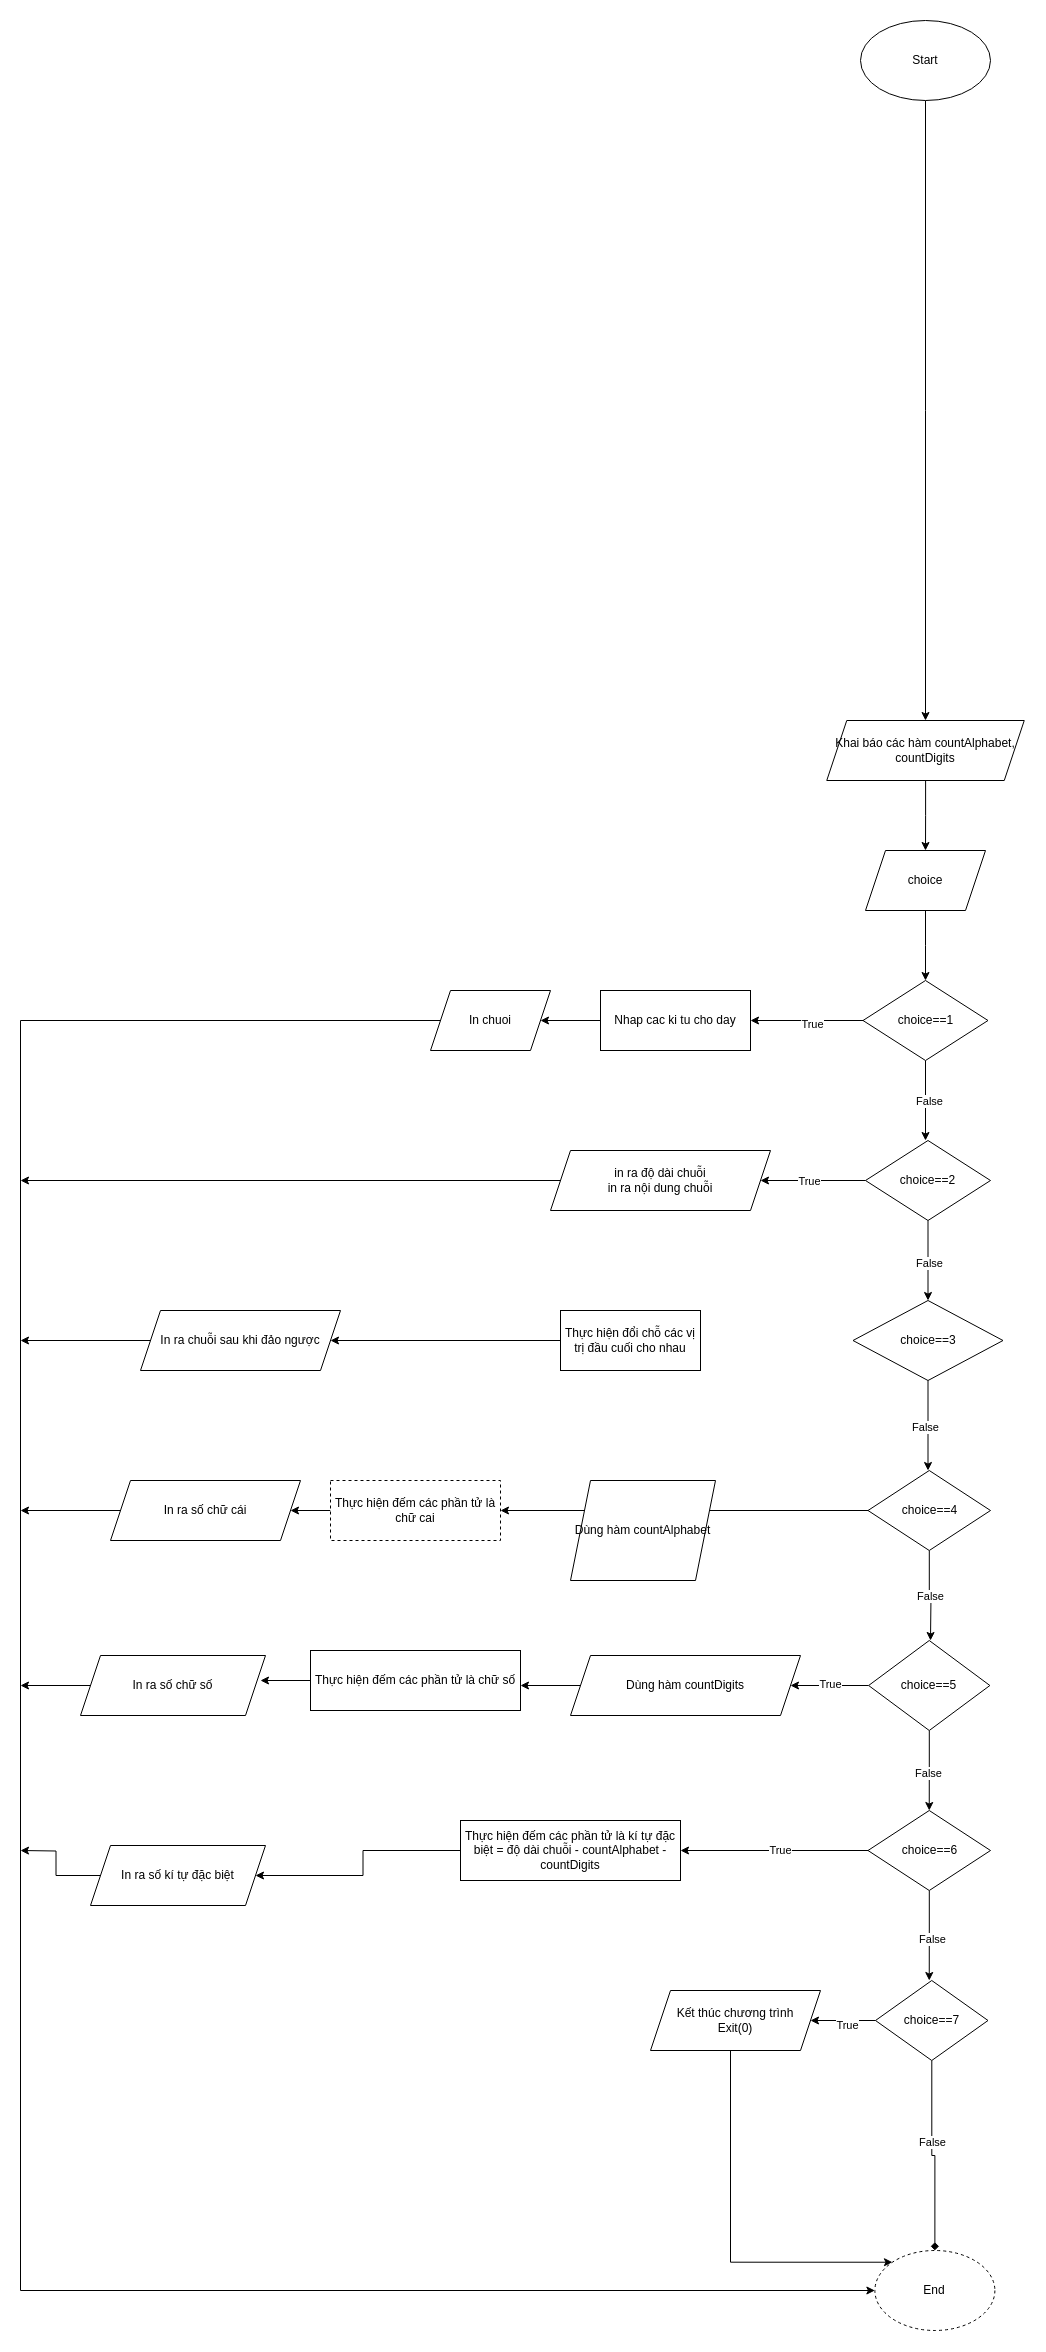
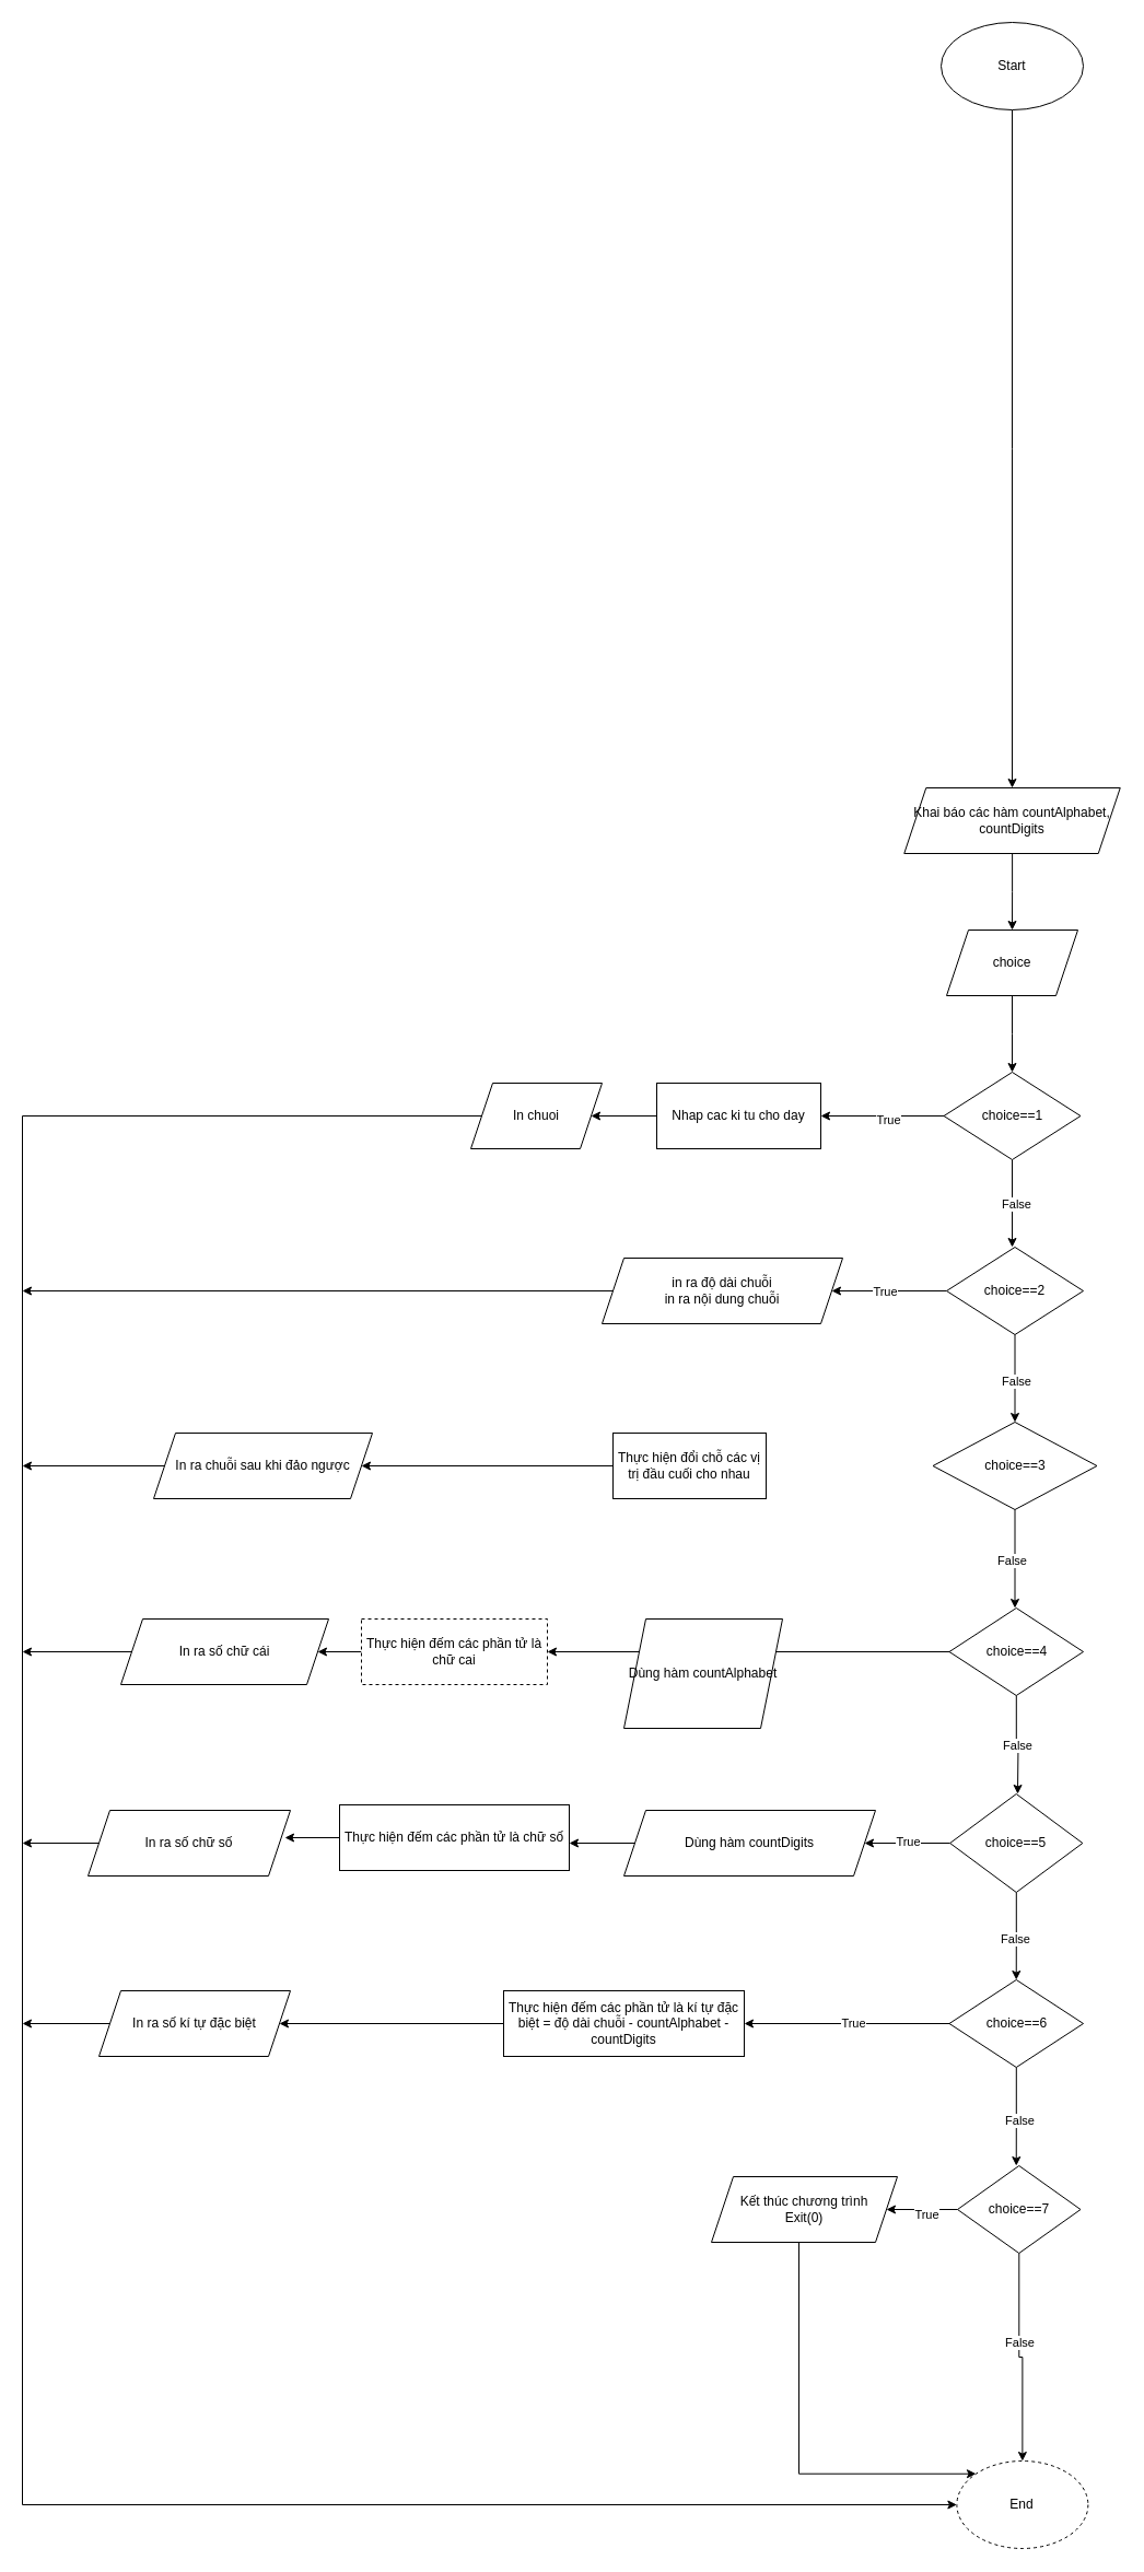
  <mxCell id="0" />
  <mxCell id="1" parent="0" />
  <mxCell id="2" style="edgeStyle=orthogonalEdgeStyle;rounded=0;orthogonalLoop=1;jettySize=auto;html=1;" parent="1" source="3" edge="1"><mxGeometry relative="1" as="geometry"><mxPoint x="925" y="720" as="targetPoint" /></mxGeometry></mxCell>
  <mxCell id="3" value="Start" style="ellipse;whiteSpace=wrap;html=1;" parent="1" vertex="1"><mxGeometry x="860" y="20" width="130" height="80" as="geometry" /></mxCell>
  <mxCell id="4" style="edgeStyle=orthogonalEdgeStyle;rounded=0;orthogonalLoop=1;jettySize=auto;html=1;" parent="1" source="5" edge="1"><mxGeometry relative="1" as="geometry"><mxPoint x="925" y="850" as="targetPoint" /></mxGeometry></mxCell>
  <mxCell id="5" value="Khai báo các hàm countAlphabet,&lt;br&gt;countDigits" style="shape=parallelogram;perimeter=parallelogramPerimeter;whiteSpace=wrap;html=1;fixedSize=1;" parent="1" vertex="1"><mxGeometry x="826.25" y="720" width="197.5" height="60" as="geometry" /></mxCell>
  <mxCell id="6" style="edgeStyle=orthogonalEdgeStyle;rounded=0;orthogonalLoop=1;jettySize=auto;html=1;" parent="1" source="7" edge="1"><mxGeometry relative="1" as="geometry"><mxPoint x="925" y="980" as="targetPoint" /></mxGeometry></mxCell>
  <mxCell id="7" value="choice" style="shape=parallelogram;perimeter=parallelogramPerimeter;whiteSpace=wrap;html=1;fixedSize=1;" parent="1" vertex="1"><mxGeometry x="865" y="850" width="120" height="60" as="geometry" /></mxCell>
  <mxCell id="8" style="edgeStyle=orthogonalEdgeStyle;rounded=0;orthogonalLoop=1;jettySize=auto;html=1;" parent="1" source="12" edge="1"><mxGeometry relative="1" as="geometry"><mxPoint x="925" y="1140" as="targetPoint" /></mxGeometry></mxCell>
  <mxCell id="9" value="False" style="edgeLabel;html=1;align=center;verticalAlign=middle;resizable=0;points=[];" parent="8" vertex="1" connectable="0"><mxGeometry x="0.022" y="3" relative="1" as="geometry"><mxPoint as="offset" /></mxGeometry></mxCell>
  <mxCell id="10" style="edgeStyle=orthogonalEdgeStyle;rounded=0;orthogonalLoop=1;jettySize=auto;html=1;" parent="1" source="12" edge="1"><mxGeometry relative="1" as="geometry"><mxPoint x="750" y="1020" as="targetPoint" /></mxGeometry></mxCell>
  <mxCell id="11" value="True" style="edgeLabel;html=1;align=center;verticalAlign=middle;resizable=0;points=[];" parent="10" vertex="1" connectable="0"><mxGeometry x="-0.088" y="3" relative="1" as="geometry"><mxPoint x="1" as="offset" /></mxGeometry></mxCell>
  <mxCell id="12" value="choice==1" style="rhombus;whiteSpace=wrap;html=1;" parent="1" vertex="1"><mxGeometry x="862.5" y="980" width="125" height="80" as="geometry" /></mxCell>
  <mxCell id="13" style="edgeStyle=orthogonalEdgeStyle;rounded=0;orthogonalLoop=1;jettySize=auto;html=1;" parent="1" source="17" edge="1"><mxGeometry relative="1" as="geometry"><mxPoint x="760" y="1180" as="targetPoint" /></mxGeometry></mxCell>
  <mxCell id="14" value="True" style="edgeLabel;html=1;align=center;verticalAlign=middle;resizable=0;points=[];" parent="13" vertex="1" connectable="0"><mxGeometry x="0.074" relative="1" as="geometry"><mxPoint as="offset" /></mxGeometry></mxCell>
  <mxCell id="15" style="edgeStyle=orthogonalEdgeStyle;rounded=0;orthogonalLoop=1;jettySize=auto;html=1;" parent="1" source="17" edge="1"><mxGeometry relative="1" as="geometry"><mxPoint x="927.5" y="1300" as="targetPoint" /></mxGeometry></mxCell>
  <mxCell id="16" value="False" style="edgeLabel;html=1;align=center;verticalAlign=middle;resizable=0;points=[];" parent="15" vertex="1" connectable="0"><mxGeometry x="0.08" y="1" relative="1" as="geometry"><mxPoint as="offset" /></mxGeometry></mxCell>
  <mxCell id="17" value="choice==2" style="rhombus;whiteSpace=wrap;html=1;" parent="1" vertex="1"><mxGeometry x="865" y="1140" width="125" height="80" as="geometry" /></mxCell>
  <mxCell id="18" style="edgeStyle=orthogonalEdgeStyle;rounded=0;orthogonalLoop=1;jettySize=auto;html=1;" parent="1" source="20" edge="1"><mxGeometry relative="1" as="geometry"><mxPoint x="927.5" y="1470" as="targetPoint" /></mxGeometry></mxCell>
  <mxCell id="19" value="False" style="edgeLabel;html=1;align=center;verticalAlign=middle;resizable=0;points=[];" parent="18" vertex="1" connectable="0"><mxGeometry x="-0.006" y="-3" relative="1" as="geometry"><mxPoint x="-3" y="-2" as="offset" /></mxGeometry></mxCell>
  <mxCell id="20" value="choice==3" style="rhombus;whiteSpace=wrap;html=1;" parent="1" vertex="1"><mxGeometry x="852.5" y="1300" width="150" height="80" as="geometry" /></mxCell>
  <mxCell id="21" style="edgeStyle=orthogonalEdgeStyle;rounded=0;orthogonalLoop=1;jettySize=auto;html=1;" parent="1" source="22" target="37" edge="1"><mxGeometry relative="1" as="geometry"><mxPoint x="320" y="1340" as="targetPoint" /></mxGeometry></mxCell>
  <mxCell id="22" value="Thực hiện đổi chỗ các vị trị đầu cuối cho nhau" style="rounded=0;whiteSpace=wrap;html=1;" parent="1" vertex="1"><mxGeometry x="560" y="1310" width="140" height="60" as="geometry" /></mxCell>
  <mxCell id="23" style="edgeStyle=orthogonalEdgeStyle;rounded=0;orthogonalLoop=1;jettySize=auto;html=1;" parent="1" source="24" target="26" edge="1"><mxGeometry relative="1" as="geometry"><mxPoint x="540" y="1020" as="targetPoint" /></mxGeometry></mxCell>
  <mxCell id="24" value="Nhap cac ki tu cho day" style="rounded=0;whiteSpace=wrap;html=1;" parent="1" vertex="1"><mxGeometry x="600" y="990" width="150" height="60" as="geometry" /></mxCell>
  <mxCell id="25" style="edgeStyle=orthogonalEdgeStyle;rounded=0;orthogonalLoop=1;jettySize=auto;html=1;entryX=0;entryY=0.5;entryDx=0;entryDy=0;" parent="1" source="26" target="67" edge="1"><mxGeometry relative="1" as="geometry"><mxPoint x="20" y="2290" as="targetPoint" /><Array as="points"><mxPoint x="20" y="1020" /><mxPoint x="20" y="2290" /></Array></mxGeometry></mxCell>
  <mxCell id="26" value="In chuoi" style="shape=parallelogram;perimeter=parallelogramPerimeter;whiteSpace=wrap;html=1;fixedSize=1;" parent="1" vertex="1"><mxGeometry x="430" y="990" width="120" height="60" as="geometry" /></mxCell>
  <mxCell id="27" style="edgeStyle=orthogonalEdgeStyle;rounded=0;orthogonalLoop=1;jettySize=auto;html=1;" parent="1" source="28" edge="1"><mxGeometry relative="1" as="geometry"><mxPoint x="20" y="1180" as="targetPoint" /></mxGeometry></mxCell>
  <mxCell id="28" value="in ra độ dài chuỗi&lt;br&gt;in ra nội dung chuỗi" style="shape=parallelogram;perimeter=parallelogramPerimeter;whiteSpace=wrap;html=1;fixedSize=1;" parent="1" vertex="1"><mxGeometry x="550" y="1150" width="220" height="60" as="geometry" /></mxCell>
  <mxCell id="29" style="edgeStyle=orthogonalEdgeStyle;rounded=0;orthogonalLoop=1;jettySize=auto;html=1;entryX=1;entryY=0.5;entryDx=0;entryDy=0;" parent="1" source="33" edge="1" target="35"><mxGeometry relative="1" as="geometry"><mxPoint x="780" y="1510" as="targetPoint" /></mxGeometry></mxCell>
  <mxCell id="30" value="True" style="edgeLabel;html=1;align=center;verticalAlign=middle;resizable=0;points=[];" parent="29" vertex="1" connectable="0"><mxGeometry x="-0.007" y="2" relative="1" as="geometry"><mxPoint x="2" as="offset" /></mxGeometry></mxCell>
  <mxCell id="31" style="edgeStyle=orthogonalEdgeStyle;rounded=0;orthogonalLoop=1;jettySize=auto;html=1;" parent="1" source="33" edge="1"><mxGeometry relative="1" as="geometry"><mxPoint x="930" y="1640" as="targetPoint" /></mxGeometry></mxCell>
  <mxCell id="32" value="False" style="edgeLabel;html=1;align=center;verticalAlign=middle;resizable=0;points=[];" parent="31" vertex="1" connectable="0"><mxGeometry x="-0.001" relative="1" as="geometry"><mxPoint as="offset" /></mxGeometry></mxCell>
  <mxCell id="33" value="choice==4" style="rhombus;whiteSpace=wrap;html=1;" parent="1" vertex="1"><mxGeometry x="867.5" y="1470" width="122.5" height="80" as="geometry" /></mxCell>
  <mxCell id="34" style="edgeStyle=orthogonalEdgeStyle;rounded=0;orthogonalLoop=1;jettySize=auto;html=1;" parent="1" source="35" target="39" edge="1"><mxGeometry relative="1" as="geometry"><mxPoint x="280" y="1510" as="targetPoint" /></mxGeometry></mxCell>
  <mxCell id="35" value="Thực hiện đếm các phần tử là chữ cai" style="rounded=0;whiteSpace=wrap;html=1;dashed=1;" parent="1" vertex="1"><mxGeometry x="330" y="1480" width="170" height="60" as="geometry" /></mxCell>
  <mxCell id="36" style="edgeStyle=orthogonalEdgeStyle;rounded=0;orthogonalLoop=1;jettySize=auto;html=1;" parent="1" source="37" edge="1"><mxGeometry relative="1" as="geometry"><mxPoint x="20" y="1340" as="targetPoint" /></mxGeometry></mxCell>
  <mxCell id="37" value="In ra chuỗi sau khi đảo ngược" style="shape=parallelogram;perimeter=parallelogramPerimeter;whiteSpace=wrap;html=1;fixedSize=1;" parent="1" vertex="1"><mxGeometry x="140" y="1310" width="200" height="60" as="geometry" /></mxCell>
  <mxCell id="38" style="edgeStyle=orthogonalEdgeStyle;rounded=0;orthogonalLoop=1;jettySize=auto;html=1;" parent="1" source="39" edge="1"><mxGeometry relative="1" as="geometry"><mxPoint x="20" y="1510" as="targetPoint" /></mxGeometry></mxCell>
  <mxCell id="39" value="In ra số chữ cái" style="shape=parallelogram;perimeter=parallelogramPerimeter;whiteSpace=wrap;html=1;fixedSize=1;" parent="1" vertex="1"><mxGeometry x="110" y="1480" width="190" height="60" as="geometry" /></mxCell>
  <mxCell id="40" style="edgeStyle=orthogonalEdgeStyle;rounded=0;orthogonalLoop=1;jettySize=auto;html=1;" parent="1" source="44" edge="1"><mxGeometry relative="1" as="geometry"><mxPoint x="928.755" y="1810" as="targetPoint" /></mxGeometry></mxCell>
  <mxCell id="41" value="False" style="edgeLabel;html=1;align=center;verticalAlign=middle;resizable=0;points=[];" parent="40" vertex="1" connectable="0"><mxGeometry x="0.074" y="-2" relative="1" as="geometry"><mxPoint as="offset" /></mxGeometry></mxCell>
  <mxCell id="42" style="edgeStyle=orthogonalEdgeStyle;rounded=0;orthogonalLoop=1;jettySize=auto;html=1;" parent="1" source="44" edge="1"><mxGeometry relative="1" as="geometry"><mxPoint x="790" y="1685" as="targetPoint" /></mxGeometry></mxCell>
  <mxCell id="43" value="True" style="edgeLabel;html=1;align=center;verticalAlign=middle;resizable=0;points=[];" parent="42" vertex="1" connectable="0"><mxGeometry x="-0.02" y="-1" relative="1" as="geometry"><mxPoint y="-1" as="offset" /></mxGeometry></mxCell>
  <mxCell id="44" value="choice==5" style="rhombus;whiteSpace=wrap;html=1;" parent="1" vertex="1"><mxGeometry x="868.13" y="1640" width="121.25" height="90" as="geometry" /></mxCell>
  <mxCell id="45" style="edgeStyle=orthogonalEdgeStyle;rounded=0;orthogonalLoop=1;jettySize=auto;html=1;" parent="1" source="46" edge="1"><mxGeometry relative="1" as="geometry"><mxPoint x="520" y="1685" as="targetPoint" /></mxGeometry></mxCell>
  <mxCell id="46" value="Dùng hàm countDigits" style="shape=parallelogram;perimeter=parallelogramPerimeter;whiteSpace=wrap;html=1;fixedSize=1;" parent="1" vertex="1"><mxGeometry x="570" y="1655" width="230" height="60" as="geometry" /></mxCell>
  <mxCell id="47" style="edgeStyle=orthogonalEdgeStyle;rounded=0;orthogonalLoop=1;jettySize=auto;html=1;" parent="1" source="48" edge="1"><mxGeometry relative="1" as="geometry"><mxPoint x="20" y="1685" as="targetPoint" /></mxGeometry></mxCell>
  <mxCell id="48" value="In ra số chữ số" style="shape=parallelogram;perimeter=parallelogramPerimeter;whiteSpace=wrap;html=1;fixedSize=1;" parent="1" vertex="1"><mxGeometry x="80" y="1655" width="185" height="60" as="geometry" /></mxCell>
  <mxCell id="49" style="edgeStyle=orthogonalEdgeStyle;rounded=0;orthogonalLoop=1;jettySize=auto;html=1;" parent="1" source="50" edge="1"><mxGeometry relative="1" as="geometry"><mxPoint x="260" y="1680" as="targetPoint" /></mxGeometry></mxCell>
  <mxCell id="50" value="Thực hiện đếm các phần tử là chữ số" style="rounded=0;whiteSpace=wrap;html=1;" parent="1" vertex="1"><mxGeometry x="310" y="1650" width="210" height="60" as="geometry" /></mxCell>
  <mxCell id="51" style="edgeStyle=orthogonalEdgeStyle;rounded=0;orthogonalLoop=1;jettySize=auto;html=1;" parent="1" source="55" edge="1"><mxGeometry relative="1" as="geometry"><mxPoint x="928.75" y="1980" as="targetPoint" /></mxGeometry></mxCell>
  <mxCell id="52" value="False" style="edgeLabel;html=1;align=center;verticalAlign=middle;resizable=0;points=[];" parent="51" vertex="1" connectable="0"><mxGeometry x="0.087" y="2" relative="1" as="geometry"><mxPoint as="offset" /></mxGeometry></mxCell>
  <mxCell id="53" style="edgeStyle=orthogonalEdgeStyle;rounded=0;orthogonalLoop=1;jettySize=auto;html=1;entryX=1;entryY=0.5;entryDx=0;entryDy=0;" parent="1" source="55" edge="1" target="57"><mxGeometry relative="1" as="geometry"><mxPoint x="790" y="1850" as="targetPoint" /></mxGeometry></mxCell>
  <mxCell id="54" value="True" style="edgeLabel;html=1;align=center;verticalAlign=middle;resizable=0;points=[];" parent="53" vertex="1" connectable="0"><mxGeometry x="-0.056" y="-1" relative="1" as="geometry"><mxPoint x="1" as="offset" /></mxGeometry></mxCell>
  <mxCell id="55" value="choice==6" style="rhombus;whiteSpace=wrap;html=1;" parent="1" vertex="1"><mxGeometry x="867.5" y="1810" width="122.5" height="80" as="geometry" /></mxCell>
  <mxCell id="56" style="edgeStyle=orthogonalEdgeStyle;rounded=0;orthogonalLoop=1;jettySize=auto;html=1;" parent="1" source="57" target="59" edge="1"><mxGeometry relative="1" as="geometry"><mxPoint x="270" y="1850" as="targetPoint" /></mxGeometry></mxCell>
  <mxCell id="57" value="Thực hiện đếm các phần tử là kí tự đặc biệt = độ dài chuỗi - countAlphabet - countDigits" style="rounded=0;whiteSpace=wrap;html=1;" parent="1" vertex="1"><mxGeometry x="460" y="1820" width="220" height="60" as="geometry" /></mxCell>
  <mxCell id="58" style="edgeStyle=orthogonalEdgeStyle;rounded=0;orthogonalLoop=1;jettySize=auto;html=1;" parent="1" source="59" edge="1"><mxGeometry relative="1" as="geometry"><mxPoint x="20" y="1850" as="targetPoint" /></mxGeometry></mxCell>
- <mxCell id="59" value="In ra số kí tự đặc biệt" style="shape=parallelogram;perimeter=parallelogramPerimeter;whiteSpace=wrap;html=1;fixedSize=1;" parent="1" vertex="1"><mxGeometry x="90" y="1845" width="175" height="60" as="geometry" /></mxCell>
- <mxCell id="60" style="edgeStyle=orthogonalEdgeStyle;rounded=0;orthogonalLoop=1;jettySize=auto;html=1;entryX=0.5;entryY=0;entryDx=0;entryDy=0;endArrow=diamond;" parent="1" source="64" edge="1" target="67"><mxGeometry relative="1" as="geometry"><mxPoint x="931" y="2170" as="targetPoint" /></mxGeometry></mxCell>
+ <mxCell id="59" value="In ra số kí tự đặc biệt" style="shape=parallelogram;perimeter=parallelogramPerimeter;whiteSpace=wrap;html=1;fixedSize=1;" parent="1" vertex="1"><mxGeometry x="90" y="1820" width="175" height="60" as="geometry" /></mxCell>
+ <mxCell id="60" style="edgeStyle=orthogonalEdgeStyle;rounded=0;orthogonalLoop=1;jettySize=auto;html=1;entryX=0.5;entryY=0;entryDx=0;entryDy=0;" parent="1" source="64" edge="1" target="67"><mxGeometry relative="1" as="geometry"><mxPoint x="931" y="2170" as="targetPoint" /></mxGeometry></mxCell>
  <mxCell id="61" value="False" style="edgeLabel;html=1;align=center;verticalAlign=middle;resizable=0;points=[];" parent="60" vertex="1" connectable="0"><mxGeometry x="-0.155" relative="1" as="geometry"><mxPoint as="offset" /></mxGeometry></mxCell>
  <mxCell id="62" style="edgeStyle=orthogonalEdgeStyle;rounded=0;orthogonalLoop=1;jettySize=auto;html=1;" parent="1" source="64" edge="1"><mxGeometry relative="1" as="geometry"><mxPoint x="810" y="2020" as="targetPoint" /></mxGeometry></mxCell>
  <mxCell id="63" value="True" style="edgeLabel;html=1;align=center;verticalAlign=middle;resizable=0;points=[];" parent="62" vertex="1" connectable="0"><mxGeometry x="-0.104" y="4" relative="1" as="geometry"><mxPoint as="offset" /></mxGeometry></mxCell>
  <mxCell id="64" value="choice==7" style="rhombus;whiteSpace=wrap;html=1;" parent="1" vertex="1"><mxGeometry x="875" y="1980" width="112.5" height="80" as="geometry" /></mxCell>
  <mxCell id="65" style="edgeStyle=orthogonalEdgeStyle;rounded=0;orthogonalLoop=1;jettySize=auto;html=1;entryX=0;entryY=0;entryDx=0;entryDy=0;" edge="1" parent="1" source="66" target="67"><mxGeometry relative="1" as="geometry"><Array as="points"><mxPoint x="730" y="2262" /></Array></mxGeometry></mxCell>
  <mxCell id="66" value="Kết thúc chương trình&lt;br&gt;Exit(0)" style="shape=parallelogram;perimeter=parallelogramPerimeter;whiteSpace=wrap;html=1;fixedSize=1;" parent="1" vertex="1"><mxGeometry x="650" y="1990" width="170" height="60" as="geometry" /></mxCell>
  <mxCell id="67" value="End" style="ellipse;whiteSpace=wrap;html=1;dashed=1;" parent="1" vertex="1"><mxGeometry x="874.375" y="2250" width="120" height="80" as="geometry" /></mxCell>
  <mxCell id="68" value="Dùng hàm countAlphabet" style="shape=parallelogram;perimeter=parallelogramPerimeter;whiteSpace=wrap;html=1;fixedSize=1;" vertex="1" parent="1"><mxGeometry x="570" y="1480" width="145" height="100" as="geometry" /></mxCell>
